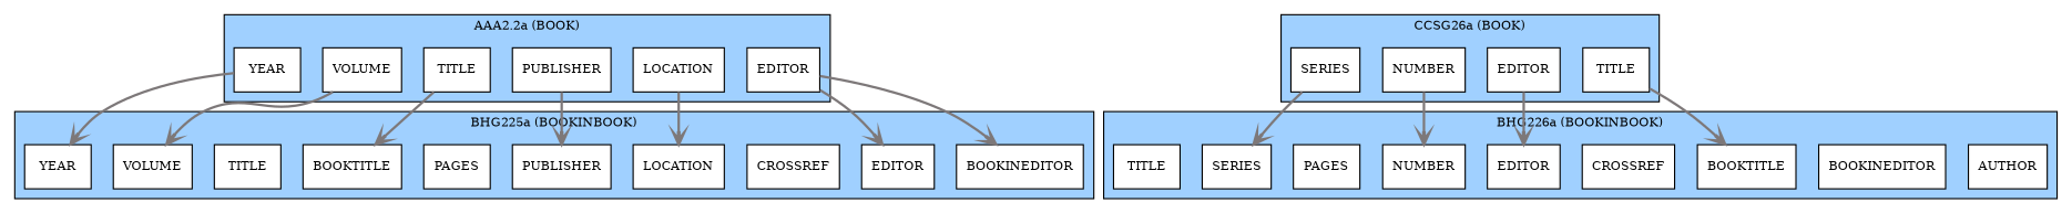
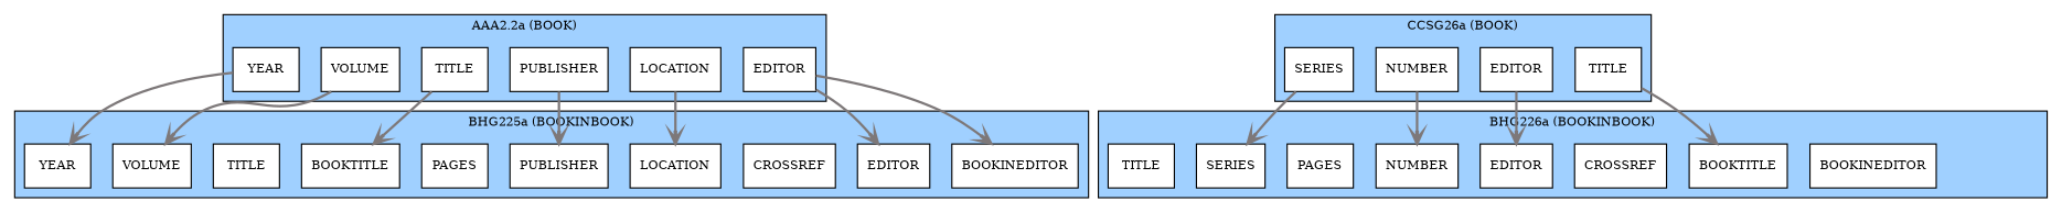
  digraph {
    compound=true
    rankdir=TB
    style=filled
    node [fillcolor=white fontsize=10 shape=box style=filled]
    edge [arrowhead=open color="#7d7879" penwidth=2.0]
    n1 [label=EDITOR]
    n2 [label=LOCATION]
    n3 [label=PUBLISHER]
    n4 [label=TITLE]
    n5 [label=VOLUME]
    n6 [label=YEAR]
    n7 [label=BOOKINEDITOR]
    n8 [label=BOOKTITLE]
    n9 [label=CROSSREF]
    n10 [label=EDITOR]
    n11 [label=LOCATION]
    n12 [label=PAGES]
    n13 [label=PUBLISHER]
    n14 [label=TITLE]
    n15 [label=VOLUME]
    n16 [label=YEAR]
-   n17 [label=AUTHOR]
    n18 [label=BOOKINEDITOR]
    n19 [label=BOOKTITLE]
    n20 [label=CROSSREF]
    n21 [label=EDITOR]
    n22 [label=NUMBER]
    n23 [label=PAGES]
    n24 [label=SERIES]
    n25 [label=TITLE]
    n26 [label=EDITOR]
    n27 [label=NUMBER]
    n28 [label=SERIES]
    n29 [label=TITLE]
    subgraph cluster_1 {
      fillcolor="#a0d0ff"
      fontsize=10
      label="AAA2.2a (BOOK)"
      n1
      n2
      n3
      n4
      n5
      n6
    }
    subgraph cluster_2 {
      fillcolor="#a0d0ff"
      fontsize=10
      label="BHG225a (BOOKINBOOK)"
      n7
      n8
      n9
      n10
      n11
      n12
      n13
      n14
      n15
      n16
    }
    subgraph cluster_3 {
      fillcolor="#a0d0ff"
      fontsize=10
      label="BHG226a (BOOKINBOOK)"
-     n17
      n18
      n19
      n20
      n21
      n22
      n23
      n24
      n25
    }
    subgraph cluster_4 {
      fillcolor="#a0d0ff"
      fontsize=10
      label="CCSG26a (BOOK)"
      n26
      n27
      n28
      n29
    }
    n1 -> n7
    n1 -> n10
    n2 -> n11
    n3 -> n13
    n4 -> n8
    n5 -> n15
    n6 -> n16
    n26 -> n21
    n27 -> n22
    n28 -> n24
    n29 -> n19
  }
